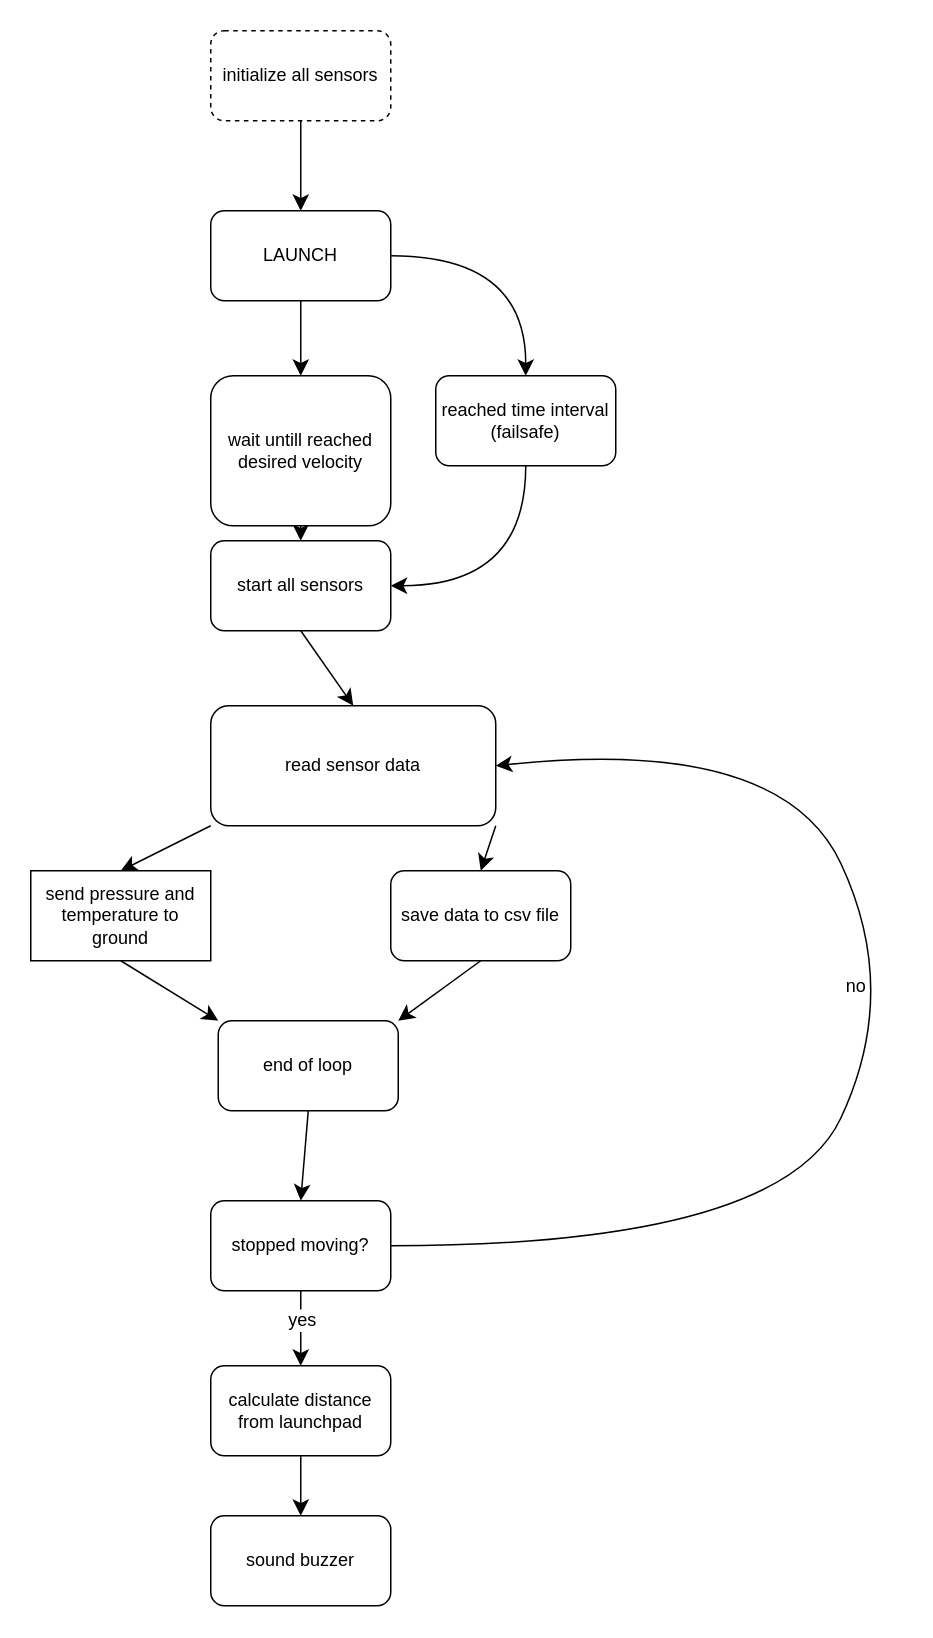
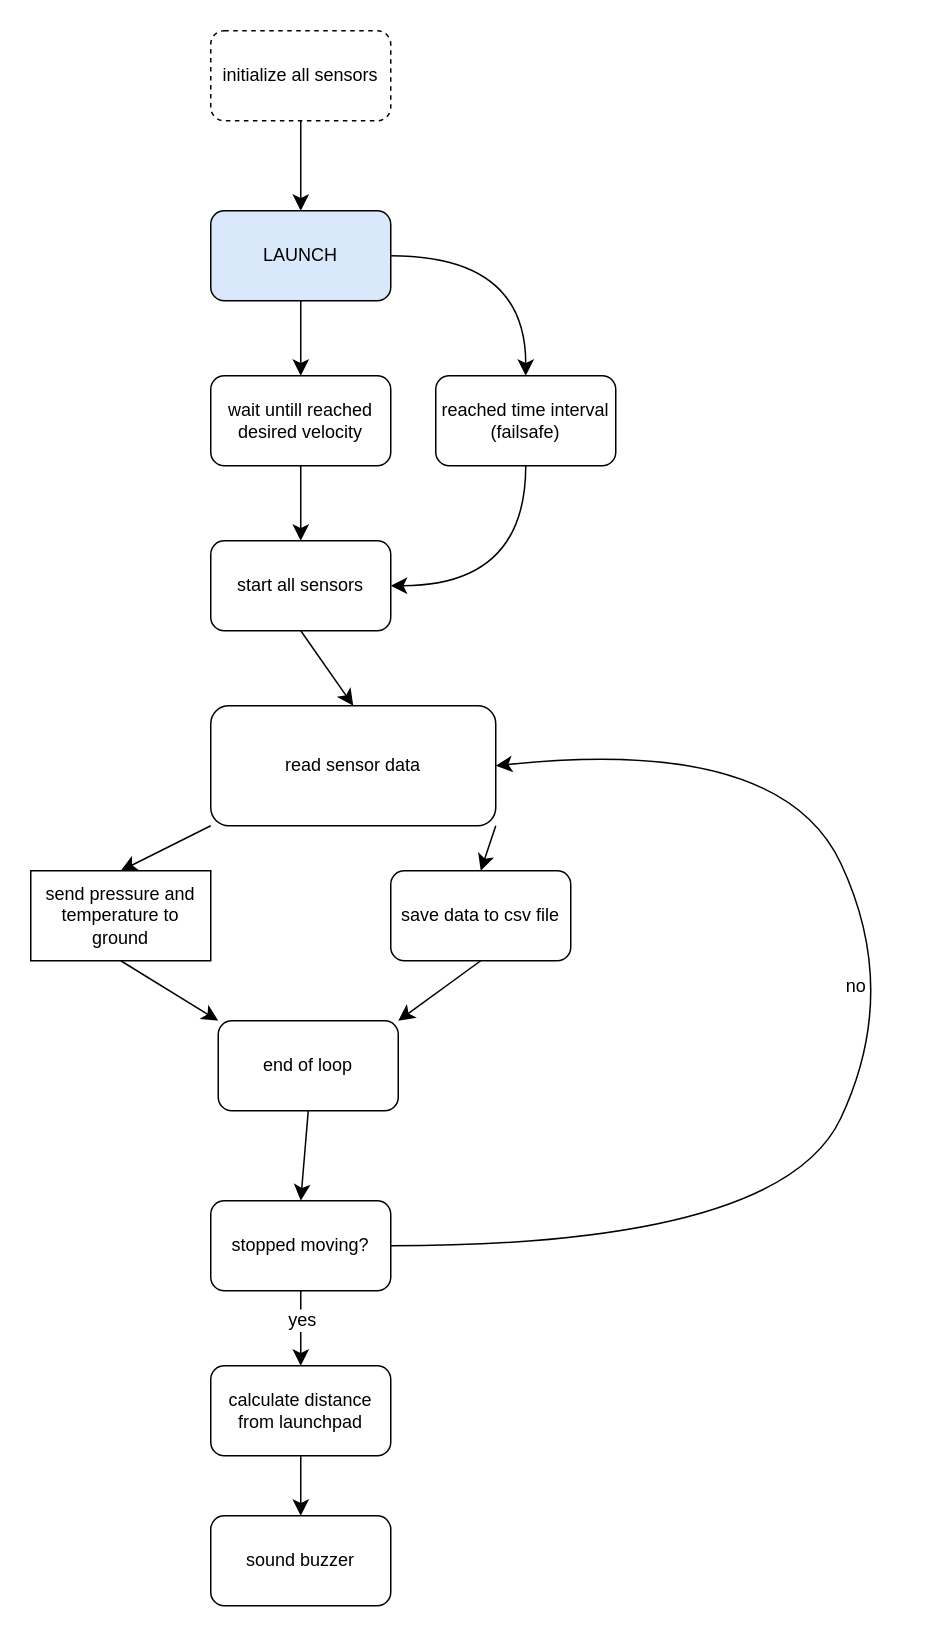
  <mxCell id="0" />
  <mxCell id="1" parent="0" />
  <mxCell id="2" style="edgeStyle=none;curved=1;rounded=0;orthogonalLoop=1;jettySize=auto;html=1;exitX=0;exitY=1;exitDx=0;exitDy=0;entryX=0.5;entryY=0;entryDx=0;entryDy=0;fontSize=12;startSize=8;endSize=8;" edge="1" parent="1" source="3" target="4"><mxGeometry relative="1" as="geometry" /></mxCell>
  <mxCell id="3" value="read sensor data" style="rounded=1;whiteSpace=wrap;html=1;" vertex="1" parent="1"><mxGeometry x="140" y="470" width="190" height="80" as="geometry" /></mxCell>
  <mxCell id="4" value="send pressure and temperature to ground" style="whiteSpace=wrap;html=1;rounded=0;" vertex="1" parent="1"><mxGeometry x="20" y="580" width="120" height="60" as="geometry" /></mxCell>
  <mxCell id="5" value="save data to csv file" style="rounded=1;whiteSpace=wrap;html=1;" vertex="1" parent="1"><mxGeometry x="260" y="580" width="120" height="60" as="geometry" /></mxCell>
  <mxCell id="6" value="" style="endArrow=classic;html=1;rounded=0;fontSize=12;startSize=8;endSize=8;curved=1;entryX=0.5;entryY=0;entryDx=0;entryDy=0;exitX=1;exitY=1;exitDx=0;exitDy=0;" edge="1" parent="1" source="3" target="5"><mxGeometry width="50" height="50" relative="1" as="geometry"><mxPoint x="160" y="550" as="sourcePoint" /><mxPoint x="210" y="500" as="targetPoint" /></mxGeometry></mxCell>
  <mxCell id="7" style="edgeStyle=none;curved=1;rounded=0;orthogonalLoop=1;jettySize=auto;html=1;exitX=0.5;exitY=1;exitDx=0;exitDy=0;entryX=0.5;entryY=0;entryDx=0;entryDy=0;fontSize=12;startSize=8;endSize=8;" edge="1" parent="1" source="8" target="22"><mxGeometry relative="1" as="geometry" /></mxCell>
  <mxCell id="8" value="end of loop" style="rounded=1;whiteSpace=wrap;html=1;" vertex="1" parent="1"><mxGeometry x="145" y="680" width="120" height="60" as="geometry" /></mxCell>
  <mxCell id="9" value="" style="endArrow=classic;html=1;rounded=0;fontSize=12;startSize=8;endSize=8;curved=1;exitX=0.5;exitY=1;exitDx=0;exitDy=0;entryX=0;entryY=0;entryDx=0;entryDy=0;" edge="1" parent="1" source="4" target="8"><mxGeometry width="50" height="50" relative="1" as="geometry"><mxPoint x="160" y="850" as="sourcePoint" /><mxPoint x="210" y="800" as="targetPoint" /></mxGeometry></mxCell>
  <mxCell id="10" value="" style="endArrow=classic;html=1;rounded=0;fontSize=12;startSize=8;endSize=8;curved=1;exitX=0.5;exitY=1;exitDx=0;exitDy=0;entryX=1;entryY=0;entryDx=0;entryDy=0;" edge="1" parent="1" source="5" target="8"><mxGeometry width="50" height="50" relative="1" as="geometry"><mxPoint x="160" y="850" as="sourcePoint" /><mxPoint x="210" y="800" as="targetPoint" /></mxGeometry></mxCell>
  <mxCell id="11" style="edgeStyle=none;curved=1;rounded=0;orthogonalLoop=1;jettySize=auto;html=1;exitX=0.5;exitY=1;exitDx=0;exitDy=0;entryX=0.5;entryY=0;entryDx=0;entryDy=0;fontSize=12;startSize=8;endSize=8;" edge="1" parent="1" source="12" target="14"><mxGeometry relative="1" as="geometry" /></mxCell>
- <mxCell id="12" value="wait untill reached desired velocity" style="rounded=1;whiteSpace=wrap;html=1;" vertex="1" parent="1"><mxGeometry x="140" y="250" width="120" height="100" as="geometry" /></mxCell>
+ <mxCell id="12" value="wait untill reached desired velocity" style="rounded=1;whiteSpace=wrap;html=1;" vertex="1" parent="1"><mxGeometry x="140" y="250" width="120" height="60" as="geometry" /></mxCell>
  <mxCell id="13" style="edgeStyle=none;curved=1;rounded=0;orthogonalLoop=1;jettySize=auto;html=1;exitX=0.5;exitY=1;exitDx=0;exitDy=0;entryX=0.5;entryY=0;entryDx=0;entryDy=0;fontSize=12;startSize=8;endSize=8;" edge="1" parent="1" source="14" target="3"><mxGeometry relative="1" as="geometry" /></mxCell>
  <mxCell id="14" value="start all sensors" style="rounded=1;whiteSpace=wrap;html=1;" vertex="1" parent="1"><mxGeometry x="140" y="360" width="120" height="60" as="geometry" /></mxCell>
  <mxCell id="15" value="reached time interval&lt;div&gt;(failsafe)&lt;/div&gt;" style="rounded=1;whiteSpace=wrap;html=1;" vertex="1" parent="1"><mxGeometry x="290" y="250" width="120" height="60" as="geometry" /></mxCell>
  <mxCell id="16" value="" style="endArrow=classic;html=1;rounded=0;fontSize=12;startSize=8;endSize=8;curved=1;exitX=1;exitY=0.5;exitDx=0;exitDy=0;entryX=0.5;entryY=0;entryDx=0;entryDy=0;" edge="1" parent="1" source="21" target="15"><mxGeometry width="50" height="50" relative="1" as="geometry"><mxPoint x="170" y="440" as="sourcePoint" /><mxPoint x="220" y="390" as="targetPoint" /><Array as="points"><mxPoint x="350" y="170" /></Array></mxGeometry></mxCell>
  <mxCell id="17" value="" style="endArrow=classic;html=1;rounded=0;fontSize=12;startSize=8;endSize=8;curved=1;exitX=0.5;exitY=1;exitDx=0;exitDy=0;entryX=1;entryY=0.5;entryDx=0;entryDy=0;" edge="1" parent="1" source="15" target="14"><mxGeometry width="50" height="50" relative="1" as="geometry"><mxPoint x="170" y="440" as="sourcePoint" /><mxPoint x="220" y="390" as="targetPoint" /><Array as="points"><mxPoint x="350" y="390" /></Array></mxGeometry></mxCell>
  <mxCell id="18" style="edgeStyle=none;curved=1;rounded=0;orthogonalLoop=1;jettySize=auto;html=1;exitX=0.5;exitY=1;exitDx=0;exitDy=0;entryX=0.5;entryY=0;entryDx=0;entryDy=0;fontSize=12;startSize=8;endSize=8;" edge="1" parent="1" source="19" target="21"><mxGeometry relative="1" as="geometry" /></mxCell>
  <mxCell id="19" value="initialize all sensors" style="rounded=1;whiteSpace=wrap;html=1;dashed=1;" vertex="1" parent="1"><mxGeometry x="140" width="120" height="60" as="geometry" y="20" /></mxCell>
  <mxCell id="20" style="edgeStyle=none;curved=1;rounded=0;orthogonalLoop=1;jettySize=auto;html=1;exitX=0.5;exitY=1;exitDx=0;exitDy=0;entryX=0.5;entryY=0;entryDx=0;entryDy=0;fontSize=12;startSize=8;endSize=8;" edge="1" parent="1" source="21" target="12"><mxGeometry relative="1" as="geometry" /></mxCell>
- <mxCell id="21" value="LAUNCH" style="rounded=1;whiteSpace=wrap;html=1;" vertex="1" parent="1"><mxGeometry x="140" y="140" width="120" height="60" as="geometry" /></mxCell>
+ <mxCell id="21" value="LAUNCH" style="rounded=1;whiteSpace=wrap;html=1;fillColor=#dae8fc;" vertex="1" parent="1"><mxGeometry x="140" y="140" width="120" height="60" as="geometry" /></mxCell>
  <mxCell id="22" value="stopped moving?" style="rounded=1;whiteSpace=wrap;html=1;" vertex="1" parent="1"><mxGeometry x="140" y="800" width="120" height="60" as="geometry" /></mxCell>
  <mxCell id="23" style="edgeStyle=none;curved=1;rounded=0;orthogonalLoop=1;jettySize=auto;html=1;exitX=0.5;exitY=1;exitDx=0;exitDy=0;entryX=0.5;entryY=0;entryDx=0;entryDy=0;fontSize=12;startSize=8;endSize=8;" edge="1" parent="1" source="24" target="29"><mxGeometry relative="1" as="geometry" /></mxCell>
  <mxCell id="24" value="calculate distance from launchpad" style="rounded=1;whiteSpace=wrap;html=1;" vertex="1" parent="1"><mxGeometry x="140" y="910" width="120" height="60" as="geometry" /></mxCell>
  <mxCell id="25" value="" style="endArrow=classic;html=1;rounded=0;fontSize=12;startSize=8;endSize=8;curved=1;exitX=0.5;exitY=1;exitDx=0;exitDy=0;entryX=0.5;entryY=0;entryDx=0;entryDy=0;" edge="1" parent="1" source="22" target="24"><mxGeometry width="50" height="50" relative="1" as="geometry"><mxPoint x="220" y="970" as="sourcePoint" /><mxPoint x="270" y="920" as="targetPoint" /></mxGeometry></mxCell>
  <mxCell id="26" value="yes" style="edgeLabel;html=1;align=center;verticalAlign=middle;resizable=0;points=[];fontSize=12;" vertex="1" connectable="0" parent="25"><mxGeometry x="-0.24" relative="1" as="geometry"><mxPoint as="offset" /></mxGeometry></mxCell>
  <mxCell id="27" value="" style="endArrow=classic;html=1;rounded=0;fontSize=12;startSize=8;endSize=8;curved=1;exitX=1;exitY=0.5;exitDx=0;exitDy=0;entryX=1;entryY=0.5;entryDx=0;entryDy=0;" edge="1" parent="1" source="22" target="3"><mxGeometry width="50" height="50" relative="1" as="geometry"><mxPoint x="220" y="770" as="sourcePoint" /><mxPoint x="270" y="720" as="targetPoint" /><Array as="points"><mxPoint x="520" y="830" /><mxPoint x="600" y="660" /><mxPoint x="520" y="490" /></Array></mxGeometry></mxCell>
  <mxCell id="28" value="no" style="edgeLabel;html=1;align=center;verticalAlign=middle;resizable=0;points=[];fontSize=12;" vertex="1" connectable="0" parent="27"><mxGeometry x="0.122" y="26" relative="1" as="geometry"><mxPoint as="offset" /></mxGeometry></mxCell>
  <mxCell id="29" value="sound buzzer" style="rounded=1;whiteSpace=wrap;html=1;" vertex="1" parent="1"><mxGeometry x="140" y="1010" width="120" height="60" as="geometry" /></mxCell>
